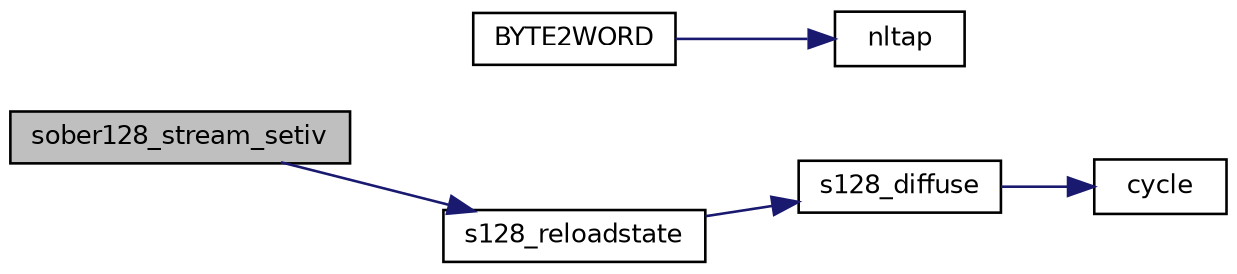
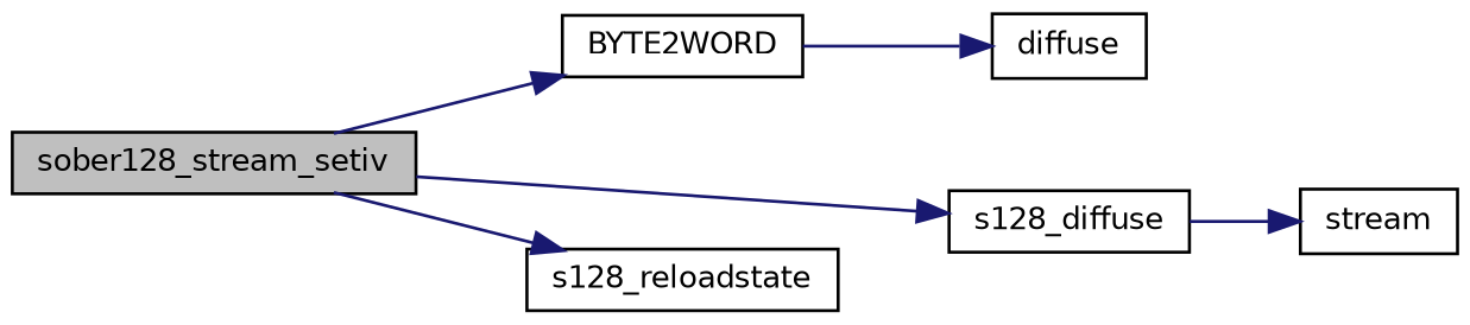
  digraph {
    rankdir=LR
    node [color=black fillcolor=white fontname=Helvetica fontsize=10 shape=record style=filled]
    edge [color=midnightblue fontname=Helvetica fontsize=10 labelfontname=Helvetica labelfontsize=10 style=solid]
    n1 [fillcolor=grey75 fontcolor=black height=0.2 label=sober128_stream_setiv width=0.4]
    n2 [height=0.2 label=BYTE2WORD width=0.4]
    n3 [height=0.2 label=s128_diffuse width=0.4]
    n4 [height=0.2 label=s128_reloadstate width=0.4]
-   n5 [height=0.2 label=nltap width=0.4]
-   n6 [height=0.2 label=cycle width=0.4]
-   n4 -> n3
+   n5 [height=0.2 label=diffuse width=0.4]
+   n6 [height=0.2 label=stream width=0.4]
+   n1 -> n2
+   n1 -> n3
    n1 -> n4
    n2 -> n5
    n3 -> n6
  }
